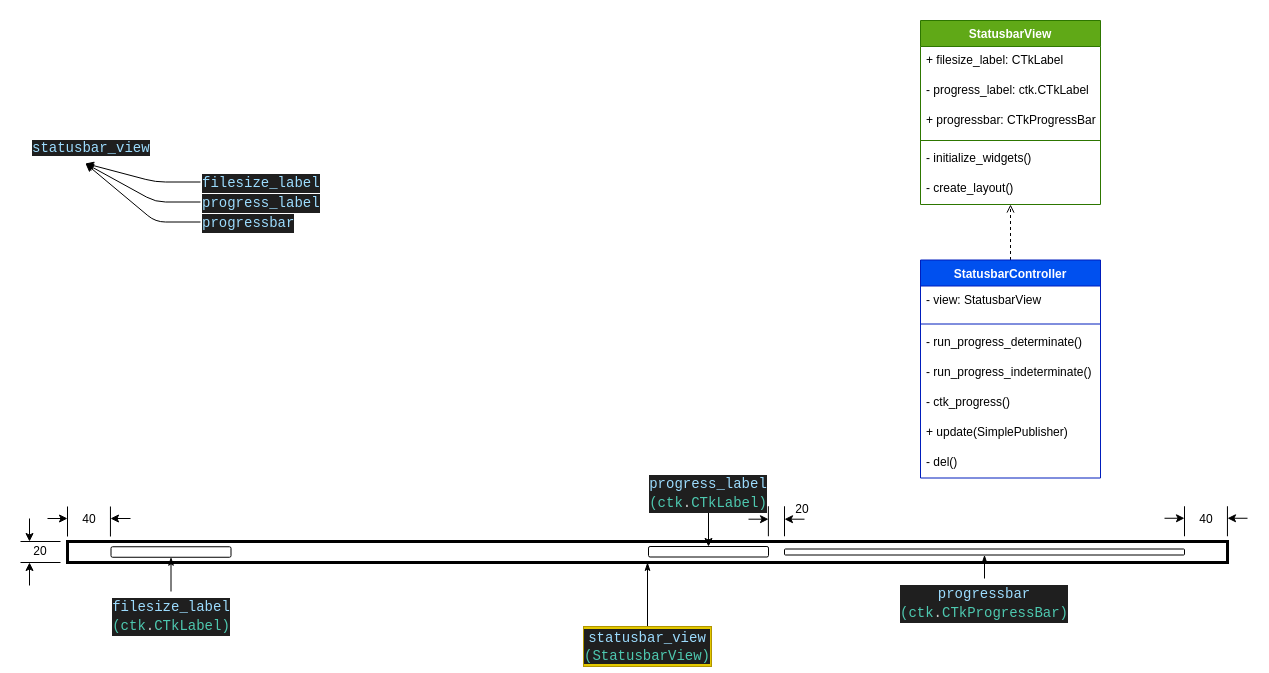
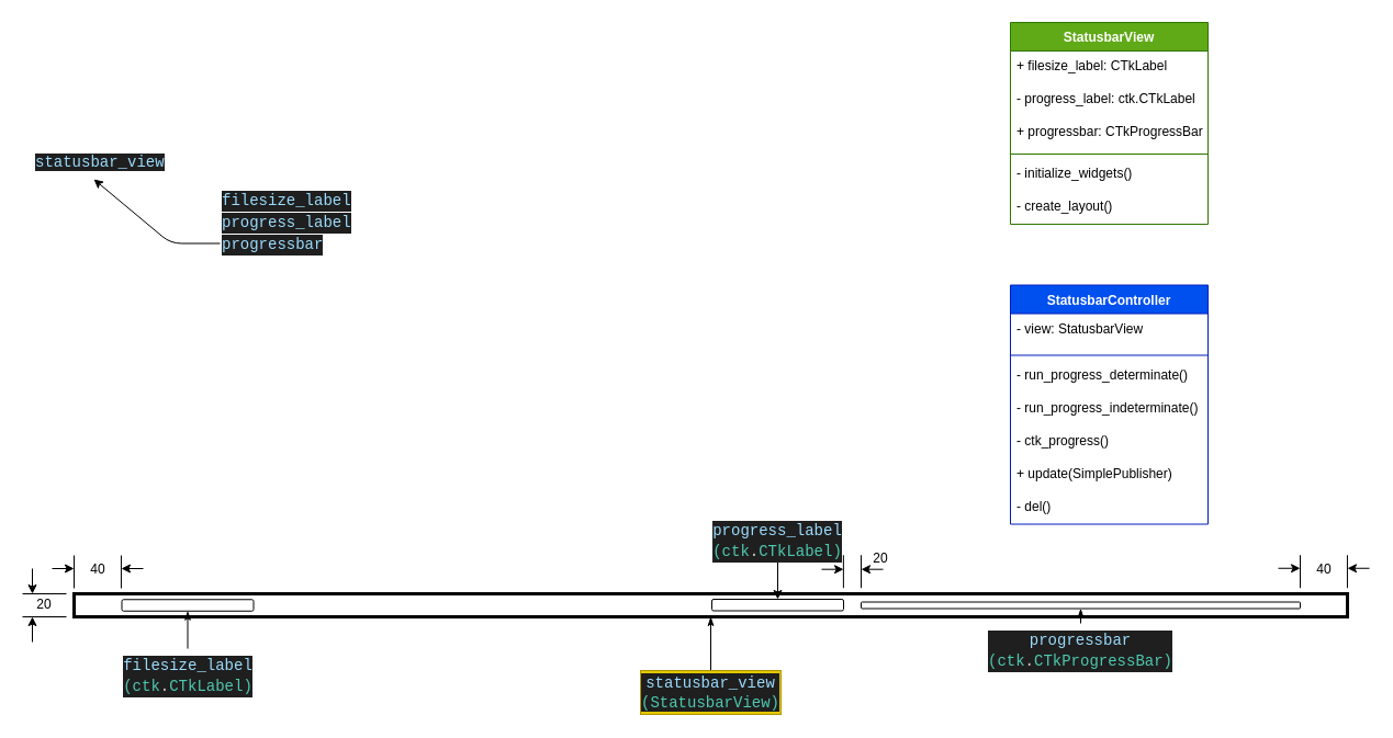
  <mxCell id="0" />
  <mxCell id="1" parent="0" />
  <mxCell id="2" value="" style="rounded=0;whiteSpace=wrap;html=1;strokeWidth=3;" parent="1" vertex="1"><mxGeometry x="67.01" y="541" width="1160" height="21" as="geometry" /></mxCell>
  <mxCell id="3" value="" style="rounded=1;whiteSpace=wrap;html=1;" parent="1" vertex="1"><mxGeometry x="110.51" y="546.25" width="120" height="10.5" as="geometry" /></mxCell>
  <mxCell id="4" value="" style="rounded=1;whiteSpace=wrap;html=1;" parent="1" vertex="1"><mxGeometry x="784" y="548.5" width="400" height="6" as="geometry" /></mxCell>
  <mxCell id="5" style="edgeStyle=none;html=1;entryX=0.5;entryY=1;entryDx=0;entryDy=0;startArrow=none;startFill=0;endArrow=classicThin;endFill=1;" parent="1" source="6" target="2" edge="1"><mxGeometry relative="1" as="geometry" /></mxCell>
- <mxCell id="6" value="&lt;div style=&quot;color: rgb(204, 204, 204); background-color: rgb(31, 31, 31); font-family: Consolas, &amp;quot;Courier New&amp;quot;, monospace; font-size: 14px; line-height: 19px;&quot;&gt;&lt;span style=&quot;color: #9cdcfe;&quot;&gt;statusbar_view&lt;/span&gt;&lt;/div&gt;&lt;span style=&quot;color: rgb(78, 201, 176); font-family: Consolas, &amp;quot;Courier New&amp;quot;, monospace; font-size: 14px; background-color: rgb(31, 31, 31);&quot;&gt;(&lt;/span&gt;&lt;span style=&quot;color: rgb(78, 201, 176); background-color: rgb(31, 31, 31); font-family: Consolas, &amp;quot;Courier New&amp;quot;, monospace; font-size: 14px;&quot;&gt;StatusbarView)&lt;/span&gt;&lt;span style=&quot;color: rgb(78, 201, 176); font-family: Consolas, &amp;quot;Courier New&amp;quot;, monospace; font-size: 14px; background-color: rgb(31, 31, 31);&quot;&gt;&lt;br&gt;&lt;/span&gt;" style="text;html=1;strokeColor=#B09500;fillColor=#e3c800;align=center;verticalAlign=middle;whiteSpace=wrap;rounded=0;fontColor=#000000;" parent="1" vertex="1"><mxGeometry x="583.01" y="626" width="127.99" height="40" as="geometry" /></mxCell>
+ <mxCell id="6" value="&lt;div style=&quot;color: rgb(204, 204, 204); background-color: rgb(31, 31, 31); font-family: Consolas, &amp;quot;Courier New&amp;quot;, monospace; font-size: 14px; line-height: 19px;&quot;&gt;&lt;span style=&quot;color: #9cdcfe;&quot;&gt;statusbar_view&lt;/span&gt;&lt;/div&gt;&lt;span style=&quot;color: rgb(78, 201, 176); font-family: Consolas, &amp;quot;Courier New&amp;quot;, monospace; font-size: 14px; background-color: rgb(31, 31, 31);&quot;&gt;(&lt;/span&gt;&lt;span style=&quot;color: rgb(78, 201, 176); background-color: rgb(31, 31, 31); font-family: Consolas, &amp;quot;Courier New&amp;quot;, monospace; font-size: 14px;&quot;&gt;StatusbarView)&lt;/span&gt;&lt;span style=&quot;color: rgb(78, 201, 176); font-family: Consolas, &amp;quot;Courier New&amp;quot;, monospace; font-size: 14px; background-color: rgb(31, 31, 31);&quot;&gt;&lt;br&gt;&lt;/span&gt;" style="text;html=1;strokeColor=#B09500;fillColor=#e3c800;align=center;verticalAlign=middle;whiteSpace=wrap;rounded=0;fontColor=#000000;" parent="1" vertex="1"><mxGeometry x="583.01" y="611" width="127.99" height="40" as="geometry" /></mxCell>
  <mxCell id="7" style="edgeStyle=none;html=1;entryX=0.5;entryY=1;entryDx=0;entryDy=0;startArrow=none;startFill=0;endArrow=classicThin;endFill=1;" parent="1" source="8" target="3" edge="1"><mxGeometry relative="1" as="geometry" /></mxCell>
  <mxCell id="8" value="&lt;div style=&quot;color: rgb(204, 204, 204); background-color: rgb(31, 31, 31); font-family: Consolas, &amp;quot;Courier New&amp;quot;, monospace; font-weight: normal; font-size: 14px; line-height: 19px;&quot;&gt;&lt;div&gt;&lt;span style=&quot;color: #9cdcfe;&quot;&gt;filesize_label&lt;/span&gt;&lt;/div&gt;&lt;div&gt;&lt;span style=&quot;color: #4ec9b0;&quot;&gt;(ctk&lt;/span&gt;&lt;span style=&quot;color: #cccccc;&quot;&gt;.&lt;/span&gt;&lt;span style=&quot;color: #4ec9b0;&quot;&gt;CTkLabel)&lt;/span&gt;&lt;/div&gt;&lt;/div&gt;" style="text;whiteSpace=wrap;html=1;align=center;" parent="1" vertex="1"><mxGeometry x="110.51" y="591" width="120" height="40" as="geometry" /></mxCell>
  <mxCell id="9" style="edgeStyle=none;html=1;entryX=0.5;entryY=1;entryDx=0;entryDy=0;startArrow=none;startFill=0;endArrow=classicThin;endFill=1;" parent="1" source="10" target="4" edge="1"><mxGeometry relative="1" as="geometry" /></mxCell>
- <mxCell id="10" value="&lt;div style=&quot;background-color: rgb(31, 31, 31); font-family: Consolas, &amp;quot;Courier New&amp;quot;, monospace; font-weight: normal; font-size: 14px; line-height: 19px;&quot;&gt;&lt;div style=&quot;color: rgb(204, 204, 204);&quot;&gt;&lt;span style=&quot;color: #9cdcfe;&quot;&gt;progressbar&lt;/span&gt;&lt;/div&gt;&lt;div style=&quot;&quot;&gt;&lt;span style=&quot;color: rgb(78, 201, 176);&quot;&gt;(ctk&lt;/span&gt;&lt;span style=&quot;color: rgb(204, 204, 204);&quot;&gt;.&lt;/span&gt;&lt;span style=&quot;color: rgb(78, 201, 176);&quot;&gt;CTkProgressBar)&lt;/span&gt;&lt;/div&gt;&lt;/div&gt;" style="text;whiteSpace=wrap;html=1;align=center;" parent="1" vertex="1"><mxGeometry x="904" y="578" width="160" height="40" as="geometry" /></mxCell>
+ <mxCell id="10" value="&lt;div style=&quot;background-color: rgb(31, 31, 31); font-family: Consolas, &amp;quot;Courier New&amp;quot;, monospace; font-weight: normal; font-size: 14px; line-height: 19px;&quot;&gt;&lt;div style=&quot;color: rgb(204, 204, 204);&quot;&gt;&lt;span style=&quot;color: #9cdcfe;&quot;&gt;progressbar&lt;/span&gt;&lt;/div&gt;&lt;div style=&quot;&quot;&gt;&lt;span style=&quot;color: rgb(78, 201, 176);&quot;&gt;(ctk&lt;/span&gt;&lt;span style=&quot;color: rgb(204, 204, 204);&quot;&gt;.&lt;/span&gt;&lt;span style=&quot;color: rgb(78, 201, 176);&quot;&gt;CTkProgressBar)&lt;/span&gt;&lt;/div&gt;&lt;/div&gt;" style="text;whiteSpace=wrap;html=1;align=center;" parent="1" vertex="1"><mxGeometry x="904" y="568" width="160" height="40" as="geometry" /></mxCell>
  <mxCell id="11" value="" style="rounded=1;whiteSpace=wrap;html=1;" parent="1" vertex="1"><mxGeometry x="648" y="546" width="120" height="10.5" as="geometry" /></mxCell>
  <mxCell id="12" style="edgeStyle=none;html=1;entryX=0.5;entryY=0;entryDx=0;entryDy=0;" parent="1" source="13" target="11" edge="1"><mxGeometry relative="1" as="geometry" /></mxCell>
  <mxCell id="13" value="&lt;div style=&quot;color: rgb(204, 204, 204); background-color: rgb(31, 31, 31); font-family: Consolas, &amp;quot;Courier New&amp;quot;, monospace; font-weight: normal; font-size: 14px; line-height: 19px;&quot;&gt;&lt;div&gt;&lt;span style=&quot;color: #9cdcfe;&quot;&gt;progress_label&lt;/span&gt;&lt;/div&gt;&lt;div&gt;&lt;span style=&quot;color: #4ec9b0;&quot;&gt;(ctk&lt;/span&gt;&lt;span style=&quot;color: #cccccc;&quot;&gt;.&lt;/span&gt;&lt;span style=&quot;color: #4ec9b0;&quot;&gt;CTkLabel)&lt;/span&gt;&lt;/div&gt;&lt;/div&gt;" style="text;whiteSpace=wrap;html=1;align=center;" parent="1" vertex="1"><mxGeometry x="648" y="468" width="120" height="40" as="geometry" /></mxCell>
  <mxCell id="14" value="" style="endArrow=none;html=1;" parent="1" edge="1"><mxGeometry width="50" height="50" relative="1" as="geometry"><mxPoint x="20" y="541" as="sourcePoint" /><mxPoint x="60" y="541" as="targetPoint" /></mxGeometry></mxCell>
  <mxCell id="15" value="" style="endArrow=none;html=1;" parent="1" edge="1"><mxGeometry width="50" height="50" relative="1" as="geometry"><mxPoint x="20" y="562" as="sourcePoint" /><mxPoint x="60" y="562" as="targetPoint" /></mxGeometry></mxCell>
  <mxCell id="16" value="" style="endArrow=classic;html=1;" parent="1" edge="1"><mxGeometry width="50" height="50" relative="1" as="geometry"><mxPoint x="29" y="518" as="sourcePoint" /><mxPoint x="29" y="541" as="targetPoint" /></mxGeometry></mxCell>
  <mxCell id="17" value="" style="endArrow=classic;html=1;" parent="1" edge="1"><mxGeometry width="50" height="50" relative="1" as="geometry"><mxPoint x="29" y="585" as="sourcePoint" /><mxPoint x="29" y="562" as="targetPoint" /></mxGeometry></mxCell>
  <mxCell id="18" value="20" style="text;html=1;strokeColor=none;fillColor=none;align=center;verticalAlign=middle;whiteSpace=wrap;rounded=0;" parent="1" vertex="1"><mxGeometry x="25" y="540.5" width="30" height="21.5" as="geometry" /></mxCell>
  <mxCell id="19" value="" style="endArrow=none;html=1;" parent="1" edge="1"><mxGeometry width="50" height="50" relative="1" as="geometry"><mxPoint x="67.01" y="506" as="sourcePoint" /><mxPoint x="67.01" y="536" as="targetPoint" /></mxGeometry></mxCell>
  <mxCell id="20" value="" style="endArrow=none;html=1;" parent="1" edge="1"><mxGeometry width="50" height="50" relative="1" as="geometry"><mxPoint x="109.94" y="506" as="sourcePoint" /><mxPoint x="109.94" y="536" as="targetPoint" /></mxGeometry></mxCell>
  <mxCell id="21" value="" style="endArrow=classic;html=1;" parent="1" edge="1"><mxGeometry width="50" height="50" relative="1" as="geometry"><mxPoint x="47" y="518" as="sourcePoint" /><mxPoint x="67" y="518" as="targetPoint" /></mxGeometry></mxCell>
  <mxCell id="22" value="" style="endArrow=classic;html=1;" parent="1" edge="1"><mxGeometry width="50" height="50" relative="1" as="geometry"><mxPoint x="130" y="518" as="sourcePoint" /><mxPoint x="110" y="518" as="targetPoint" /></mxGeometry></mxCell>
  <mxCell id="23" value="40" style="text;html=1;strokeColor=none;fillColor=none;align=center;verticalAlign=middle;whiteSpace=wrap;rounded=0;" parent="1" vertex="1"><mxGeometry x="74" y="508" width="30" height="21.5" as="geometry" /></mxCell>
  <mxCell id="24" value="" style="endArrow=none;html=1;" parent="1" edge="1"><mxGeometry width="50" height="50" relative="1" as="geometry"><mxPoint x="767.89" y="505.75" as="sourcePoint" /><mxPoint x="767.89" y="535.75" as="targetPoint" /></mxGeometry></mxCell>
  <mxCell id="25" value="" style="endArrow=none;html=1;" parent="1" edge="1"><mxGeometry width="50" height="50" relative="1" as="geometry"><mxPoint x="784.01" y="505.75" as="sourcePoint" /><mxPoint x="784.01" y="535.75" as="targetPoint" /></mxGeometry></mxCell>
  <mxCell id="26" value="" style="endArrow=classic;html=1;" parent="1" edge="1"><mxGeometry width="50" height="50" relative="1" as="geometry"><mxPoint x="748" y="518.69" as="sourcePoint" /><mxPoint x="768" y="518.69" as="targetPoint" /></mxGeometry></mxCell>
  <mxCell id="27" value="" style="endArrow=classic;html=1;" parent="1" edge="1"><mxGeometry width="50" height="50" relative="1" as="geometry"><mxPoint x="804.01" y="518.69" as="sourcePoint" /><mxPoint x="784.01" y="518.69" as="targetPoint" /></mxGeometry></mxCell>
  <mxCell id="28" value="20" style="text;html=1;strokeColor=none;fillColor=none;align=center;verticalAlign=middle;whiteSpace=wrap;rounded=0;" parent="1" vertex="1"><mxGeometry x="787" y="498" width="30" height="21.5" as="geometry" /></mxCell>
  <mxCell id="29" value="" style="endArrow=none;html=1;" parent="1" edge="1"><mxGeometry width="50" height="50" relative="1" as="geometry"><mxPoint x="1184.01" y="505.75" as="sourcePoint" /><mxPoint x="1184.01" y="535.75" as="targetPoint" /></mxGeometry></mxCell>
  <mxCell id="30" value="" style="endArrow=none;html=1;" parent="1" edge="1"><mxGeometry width="50" height="50" relative="1" as="geometry"><mxPoint x="1226.94" y="505.75" as="sourcePoint" /><mxPoint x="1226.94" y="535.75" as="targetPoint" /></mxGeometry></mxCell>
  <mxCell id="31" value="" style="endArrow=classic;html=1;" parent="1" edge="1"><mxGeometry width="50" height="50" relative="1" as="geometry"><mxPoint x="1164" y="517.75" as="sourcePoint" /><mxPoint x="1184" y="517.75" as="targetPoint" /></mxGeometry></mxCell>
  <mxCell id="32" value="" style="endArrow=classic;html=1;" parent="1" edge="1"><mxGeometry width="50" height="50" relative="1" as="geometry"><mxPoint x="1247" y="517.75" as="sourcePoint" /><mxPoint x="1227" y="517.75" as="targetPoint" /></mxGeometry></mxCell>
  <mxCell id="33" value="40" style="text;html=1;strokeColor=none;fillColor=none;align=center;verticalAlign=middle;whiteSpace=wrap;rounded=0;" parent="1" vertex="1"><mxGeometry x="1191" y="507.75" width="30" height="21.5" as="geometry" /></mxCell>
  <mxCell id="34" value="StatusbarView" style="swimlane;fontStyle=1;align=center;verticalAlign=top;childLayout=stackLayout;horizontal=1;startSize=26;horizontalStack=0;resizeParent=1;resizeParentMax=0;resizeLast=0;collapsible=1;marginBottom=0;rounded=0;fillColor=#60a917;fontColor=#ffffff;strokeColor=#2D7600;" parent="1" vertex="1"><mxGeometry x="920" y="20" width="180" height="184" as="geometry" /></mxCell>
  <mxCell id="35" value="+ filesize_label: CTkLabel" style="text;strokeColor=none;fillColor=none;align=left;verticalAlign=top;spacingLeft=4;spacingRight=4;overflow=hidden;rotatable=0;points=[[0,0.5],[1,0.5]];portConstraint=eastwest;rounded=0;" parent="34" vertex="1"><mxGeometry y="26" width="180" height="30" as="geometry" /></mxCell>
  <mxCell id="36" value="- progress_label: ctk.CTkLabel" style="text;strokeColor=none;fillColor=none;align=left;verticalAlign=top;spacingLeft=4;spacingRight=4;overflow=hidden;rotatable=0;points=[[0,0.5],[1,0.5]];portConstraint=eastwest;rounded=0;" parent="34" vertex="1"><mxGeometry y="56" width="180" height="30" as="geometry" /></mxCell>
  <mxCell id="37" value="+ progressbar: CTkProgressBar" style="text;strokeColor=none;fillColor=none;align=left;verticalAlign=top;spacingLeft=4;spacingRight=4;overflow=hidden;rotatable=0;points=[[0,0.5],[1,0.5]];portConstraint=eastwest;rounded=0;" parent="34" vertex="1"><mxGeometry y="86" width="180" height="30" as="geometry" /></mxCell>
  <mxCell id="38" value="" style="line;strokeWidth=1;fillColor=none;align=left;verticalAlign=middle;spacingTop=-1;spacingLeft=3;spacingRight=3;rotatable=0;labelPosition=right;points=[];portConstraint=eastwest;strokeColor=inherit;rounded=0;" parent="34" vertex="1"><mxGeometry y="116" width="180" height="8" as="geometry" /></mxCell>
  <mxCell id="39" value="- initialize_widgets()" style="text;strokeColor=none;fillColor=none;align=left;verticalAlign=top;spacingLeft=4;spacingRight=4;overflow=hidden;rotatable=0;points=[[0,0.5],[1,0.5]];portConstraint=eastwest;rounded=0;" parent="34" vertex="1"><mxGeometry y="124" width="180" height="30" as="geometry" /></mxCell>
  <mxCell id="40" value="- create_layout()" style="text;strokeColor=none;fillColor=none;align=left;verticalAlign=top;spacingLeft=4;spacingRight=4;overflow=hidden;rotatable=0;points=[[0,0.5],[1,0.5]];portConstraint=eastwest;rounded=0;" parent="34" vertex="1"><mxGeometry y="154" width="180" height="30" as="geometry" /></mxCell>
- <mxCell id="41" style="edgeStyle=none;html=1;endArrow=open;endFill=0;dashed=1;" parent="1" source="42" target="34" edge="1"><mxGeometry relative="1" as="geometry" /></mxCell>
  <mxCell id="42" value="StatusbarController" style="swimlane;fontStyle=1;align=center;verticalAlign=top;childLayout=stackLayout;horizontal=1;startSize=26;horizontalStack=0;resizeParent=1;resizeParentMax=0;resizeLast=0;collapsible=1;marginBottom=0;rounded=0;fillColor=#0050ef;fontColor=#ffffff;strokeColor=#001DBC;" parent="1" vertex="1"><mxGeometry x="920" y="259.5" width="180" height="218" as="geometry" /></mxCell>
  <mxCell id="43" value="- view: StatusbarView" style="text;strokeColor=none;fillColor=none;align=left;verticalAlign=top;spacingLeft=4;spacingRight=4;overflow=hidden;rotatable=0;points=[[0,0.5],[1,0.5]];portConstraint=eastwest;rounded=0;" parent="42" vertex="1"><mxGeometry y="26" width="180" height="34" as="geometry" /></mxCell>
  <mxCell id="44" value="" style="line;strokeWidth=1;fillColor=none;align=left;verticalAlign=middle;spacingTop=-1;spacingLeft=3;spacingRight=3;rotatable=0;labelPosition=right;points=[];portConstraint=eastwest;strokeColor=inherit;rounded=0;" parent="42" vertex="1"><mxGeometry y="60" width="180" height="8" as="geometry" /></mxCell>
  <mxCell id="45" value="- run_progress_determinate()" style="text;strokeColor=none;fillColor=none;align=left;verticalAlign=top;spacingLeft=4;spacingRight=4;overflow=hidden;rotatable=0;points=[[0,0.5],[1,0.5]];portConstraint=eastwest;rounded=0;" parent="42" vertex="1"><mxGeometry y="68" width="180" height="30" as="geometry" /></mxCell>
  <mxCell id="46" value="- run_progress_indeterminate()" style="text;strokeColor=none;fillColor=none;align=left;verticalAlign=top;spacingLeft=4;spacingRight=4;overflow=hidden;rotatable=0;points=[[0,0.5],[1,0.5]];portConstraint=eastwest;rounded=0;" parent="42" vertex="1"><mxGeometry y="98" width="180" height="30" as="geometry" /></mxCell>
  <mxCell id="47" value="- ctk_progress()" style="text;strokeColor=none;fillColor=none;align=left;verticalAlign=top;spacingLeft=4;spacingRight=4;overflow=hidden;rotatable=0;points=[[0,0.5],[1,0.5]];portConstraint=eastwest;rounded=0;" parent="42" vertex="1"><mxGeometry y="128" width="180" height="30" as="geometry" /></mxCell>
  <mxCell id="48" value="+ update(SimplePublisher)" style="text;strokeColor=none;fillColor=none;align=left;verticalAlign=top;spacingLeft=4;spacingRight=4;overflow=hidden;rotatable=0;points=[[0,0.5],[1,0.5]];portConstraint=eastwest;rounded=0;" parent="42" vertex="1"><mxGeometry y="158" width="180" height="30" as="geometry" /></mxCell>
  <mxCell id="49" value="- del()" style="text;strokeColor=none;fillColor=none;align=left;verticalAlign=top;spacingLeft=4;spacingRight=4;overflow=hidden;rotatable=0;points=[[0,0.5],[1,0.5]];portConstraint=eastwest;rounded=0;" parent="42" vertex="1"><mxGeometry y="188" width="180" height="30" as="geometry" /></mxCell>
  <mxCell id="50" value="&lt;span style=&quot;color: rgb(156, 220, 254); font-family: Consolas, &amp;quot;Courier New&amp;quot;, monospace; font-size: 14px; text-align: center; background-color: rgb(31, 31, 31);&quot;&gt;statusbar_view&lt;/span&gt;" style="text;whiteSpace=wrap;html=1;" parent="1" vertex="1"><mxGeometry x="30" y="133" width="110" height="30" as="geometry" /></mxCell>
- <mxCell id="51" style="edgeStyle=none;html=1;entryX=0.5;entryY=1;entryDx=0;entryDy=0;" parent="1" source="52" target="50" edge="1"><mxGeometry relative="1" as="geometry"><Array as="points"><mxPoint x="155" y="181.5" /></Array></mxGeometry></mxCell>
  <mxCell id="52" value="&lt;div style=&quot;color: rgb(204, 204, 204); background-color: rgb(31, 31, 31); font-family: Consolas, &amp;quot;Courier New&amp;quot;, monospace; font-size: 14px; line-height: 19px;&quot;&gt;&lt;span style=&quot;color: rgb(156, 220, 254); text-align: center;&quot;&gt;filesize_label&lt;/span&gt;&lt;br&gt;&lt;/div&gt;" style="text;whiteSpace=wrap;html=1;" parent="1" vertex="1"><mxGeometry x="200" y="166.5" width="110" height="30" as="geometry" /></mxCell>
- <mxCell id="53" style="edgeStyle=none;html=1;entryX=0.5;entryY=1;entryDx=0;entryDy=0;" parent="1" source="54" target="50" edge="1"><mxGeometry relative="1" as="geometry"><Array as="points"><mxPoint x="155" y="201.5" /></Array></mxGeometry></mxCell>
  <mxCell id="54" value="&lt;div style=&quot;color: rgb(204, 204, 204); background-color: rgb(31, 31, 31); font-family: Consolas, &amp;quot;Courier New&amp;quot;, monospace; font-weight: normal; font-size: 14px; line-height: 19px;&quot;&gt;&lt;span style=&quot;color: rgb(156, 220, 254); text-align: center;&quot;&gt;progress_label&lt;/span&gt;&lt;br&gt;&lt;/div&gt;" style="text;whiteSpace=wrap;html=1;" parent="1" vertex="1"><mxGeometry x="200" y="186.5" width="110" height="30" as="geometry" /></mxCell>
  <mxCell id="55" style="edgeStyle=none;html=1;entryX=0.5;entryY=1;entryDx=0;entryDy=0;" parent="1" source="56" target="50" edge="1"><mxGeometry relative="1" as="geometry"><Array as="points"><mxPoint x="155" y="221.5" /></Array></mxGeometry></mxCell>
  <mxCell id="56" value="&lt;div style=&quot;color: rgb(204, 204, 204); background-color: rgb(31, 31, 31); font-family: Consolas, &amp;quot;Courier New&amp;quot;, monospace; font-weight: normal; font-size: 14px; line-height: 19px;&quot;&gt;&lt;span style=&quot;color: rgb(156, 220, 254); text-align: center;&quot;&gt;progressbar&lt;/span&gt;&lt;br&gt;&lt;/div&gt;" style="text;whiteSpace=wrap;html=1;" parent="1" vertex="1"><mxGeometry x="200" y="206.5" width="90" height="30" as="geometry" /></mxCell>
